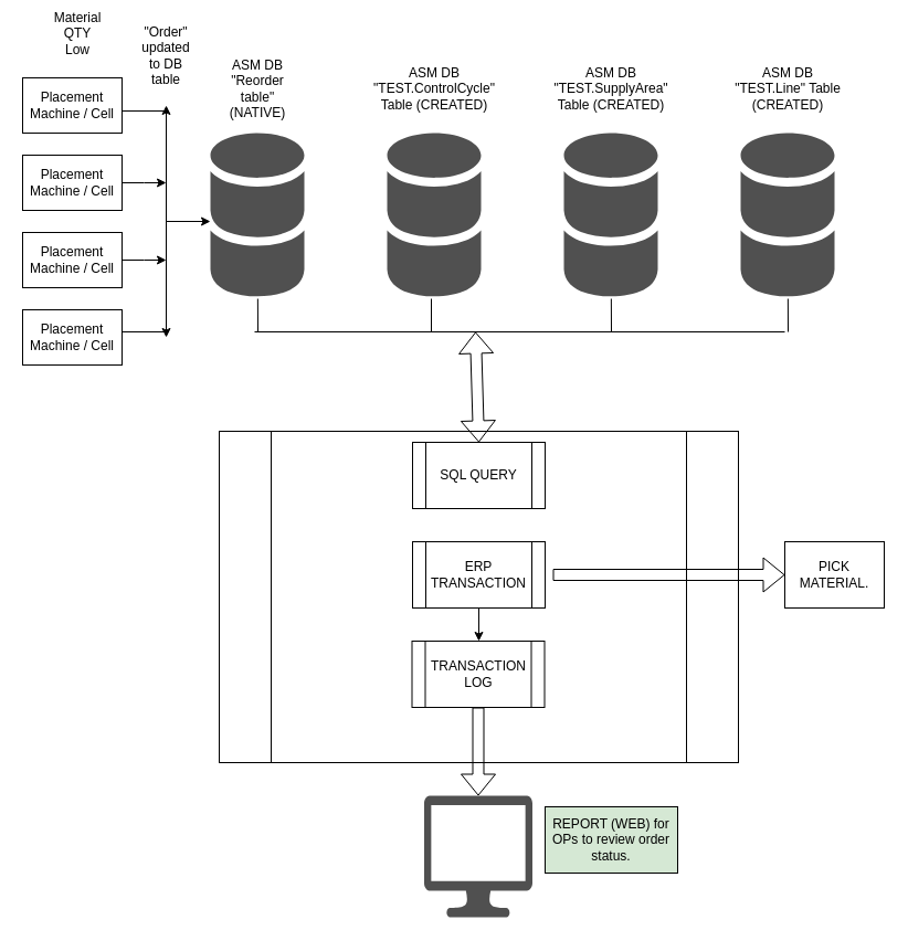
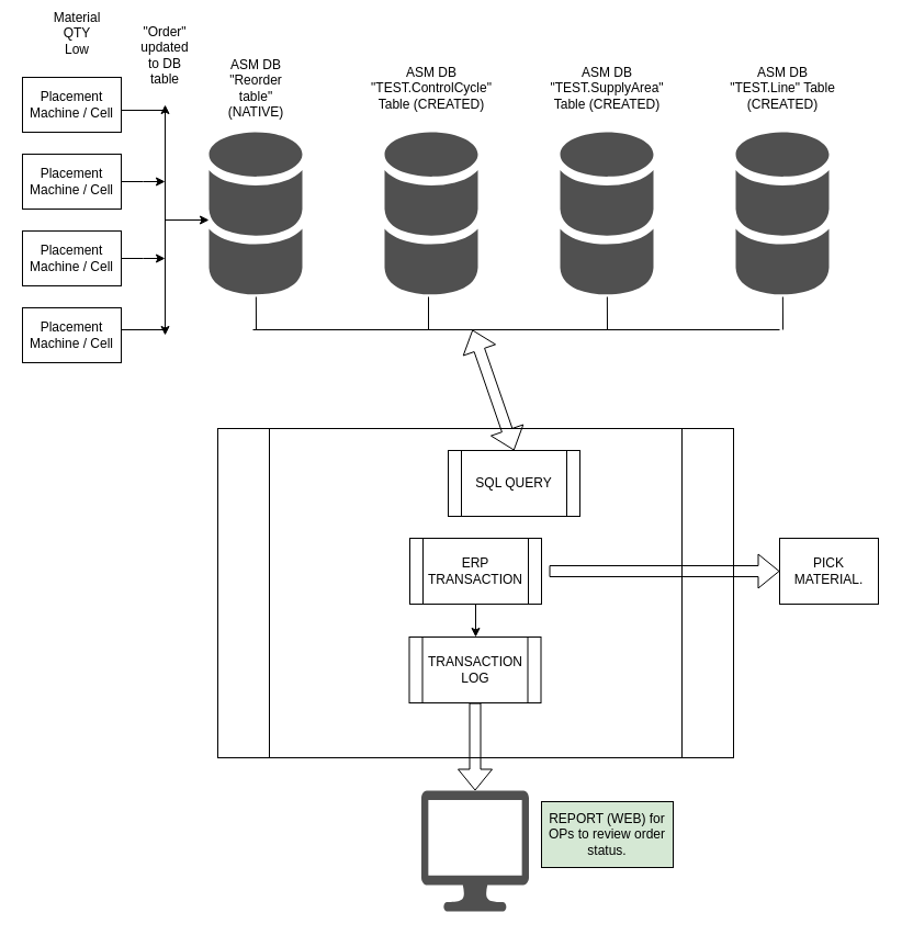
  <mxCell id="0" />
  <mxCell id="1" parent="0" />
  <mxCell id="2" value="" style="sketch=0;shadow=0;dashed=0;html=1;strokeColor=none;fillColor=#505050;labelPosition=center;verticalLabelPosition=bottom;verticalAlign=top;outlineConnect=0;align=center;shape=mxgraph.office.databases.database_mini_2;" vertex="1" parent="1"><mxGeometry x="190" y="120" width="85" height="150" as="geometry" /></mxCell>
  <mxCell id="3" style="edgeStyle=orthogonalEdgeStyle;rounded=0;orthogonalLoop=1;jettySize=auto;html=1;exitX=1;exitY=0.5;exitDx=0;exitDy=0;" edge="1" parent="1" source="4"><mxGeometry relative="1" as="geometry"><mxPoint x="150" y="95" as="targetPoint" /><Array as="points"><mxPoint x="110" y="100" /><mxPoint x="150" y="100" /></Array></mxGeometry></mxCell>
  <mxCell id="4" value="Placement Machine / Cell" style="rounded=0;whiteSpace=wrap;html=1;" vertex="1" parent="1"><mxGeometry x="20" y="70" width="90" height="50" as="geometry" /></mxCell>
  <mxCell id="5" style="edgeStyle=orthogonalEdgeStyle;rounded=0;orthogonalLoop=1;jettySize=auto;html=1;exitX=1;exitY=0.5;exitDx=0;exitDy=0;" edge="1" parent="1" source="6"><mxGeometry relative="1" as="geometry"><mxPoint x="150" y="165" as="targetPoint" /></mxGeometry></mxCell>
  <mxCell id="6" value="Placement Machine / Cell" style="rounded=0;whiteSpace=wrap;html=1;" vertex="1" parent="1"><mxGeometry x="20" y="140" width="90" height="50" as="geometry" /></mxCell>
  <mxCell id="7" style="edgeStyle=orthogonalEdgeStyle;rounded=0;orthogonalLoop=1;jettySize=auto;html=1;exitX=1;exitY=0.5;exitDx=0;exitDy=0;" edge="1" parent="1" source="8"><mxGeometry relative="1" as="geometry"><mxPoint x="150" y="235" as="targetPoint" /></mxGeometry></mxCell>
  <mxCell id="8" value="Placement Machine / Cell" style="rounded=0;whiteSpace=wrap;html=1;" vertex="1" parent="1"><mxGeometry x="20" y="210" width="90" height="50" as="geometry" /></mxCell>
  <mxCell id="9" style="edgeStyle=orthogonalEdgeStyle;rounded=0;orthogonalLoop=1;jettySize=auto;html=1;exitX=1;exitY=0.5;exitDx=0;exitDy=0;" edge="1" parent="1" source="10"><mxGeometry relative="1" as="geometry"><mxPoint x="150" y="305" as="targetPoint" /><Array as="points"><mxPoint x="110" y="300" /><mxPoint x="150" y="300" /></Array></mxGeometry></mxCell>
  <mxCell id="10" value="Placement Machine / Cell" style="rounded=0;whiteSpace=wrap;html=1;" vertex="1" parent="1"><mxGeometry x="20" y="280" width="90" height="50" as="geometry" /></mxCell>
  <mxCell id="11" value="" style="endArrow=none;html=1;" edge="1" parent="1"><mxGeometry width="50" height="50" relative="1" as="geometry"><mxPoint x="150" y="300" as="sourcePoint" /><mxPoint x="150" y="100" as="targetPoint" /></mxGeometry></mxCell>
  <mxCell id="12" value="" style="endArrow=classic;html=1;" edge="1" parent="1"><mxGeometry width="50" height="50" relative="1" as="geometry"><mxPoint x="150" y="200" as="sourcePoint" /><mxPoint x="190" y="200" as="targetPoint" /></mxGeometry></mxCell>
  <mxCell id="13" value="Material QTY Low" style="text;html=1;strokeColor=none;fillColor=none;align=center;verticalAlign=middle;whiteSpace=wrap;rounded=0;" vertex="1" parent="1"><mxGeometry x="50" y="20" width="40" height="20" as="geometry" /></mxCell>
  <mxCell id="14" value="&quot;Order&quot; updated to DB table" style="text;html=1;strokeColor=none;fillColor=none;align=center;verticalAlign=middle;whiteSpace=wrap;rounded=0;" vertex="1" parent="1"><mxGeometry x="130" y="40" width="40" height="20" as="geometry" /></mxCell>
  <mxCell id="15" value="ASM DB &quot;Reorder table&quot; (NATIVE)" style="text;html=1;strokeColor=none;fillColor=none;align=center;verticalAlign=middle;whiteSpace=wrap;rounded=0;" vertex="1" parent="1"><mxGeometry x="212.5" y="70" width="40" height="20" as="geometry" /></mxCell>
  <mxCell id="16" value="" style="sketch=0;shadow=0;dashed=0;html=1;strokeColor=none;fillColor=#505050;labelPosition=center;verticalLabelPosition=bottom;verticalAlign=top;outlineConnect=0;align=center;shape=mxgraph.office.databases.database_mini_2;" vertex="1" parent="1"><mxGeometry x="350" y="120" width="85" height="150" as="geometry" /></mxCell>
  <mxCell id="17" value="ASM DB &quot;TEST.ControlCycle&quot; Table (CREATED)" style="text;html=1;strokeColor=none;fillColor=none;align=center;verticalAlign=middle;whiteSpace=wrap;rounded=0;" vertex="1" parent="1"><mxGeometry x="372.5" y="70" width="40" height="20" as="geometry" /></mxCell>
  <mxCell id="18" value="" style="sketch=0;shadow=0;dashed=0;html=1;strokeColor=none;fillColor=#505050;labelPosition=center;verticalLabelPosition=bottom;verticalAlign=top;outlineConnect=0;align=center;shape=mxgraph.office.databases.database_mini_2;" vertex="1" parent="1"><mxGeometry x="510" y="120" width="85" height="150" as="geometry" /></mxCell>
  <mxCell id="19" value="ASM DB &quot;TEST.SupplyArea&quot; Table (CREATED)" style="text;html=1;strokeColor=none;fillColor=none;align=center;verticalAlign=middle;whiteSpace=wrap;rounded=0;" vertex="1" parent="1"><mxGeometry x="532.5" y="70" width="40" height="20" as="geometry" /></mxCell>
  <mxCell id="20" value="" style="sketch=0;shadow=0;dashed=0;html=1;strokeColor=none;fillColor=#505050;labelPosition=center;verticalLabelPosition=bottom;verticalAlign=top;outlineConnect=0;align=center;shape=mxgraph.office.databases.database_mini_2;" vertex="1" parent="1"><mxGeometry x="670" y="120" width="85" height="150" as="geometry" /></mxCell>
  <mxCell id="21" value="ASM DB &quot;TEST.Line&quot; Table (CREATED)" style="text;html=1;strokeColor=none;fillColor=none;align=center;verticalAlign=middle;whiteSpace=wrap;rounded=0;" vertex="1" parent="1"><mxGeometry x="657.5" y="70" width="110" height="20" as="geometry" /></mxCell>
  <mxCell id="22" value="" style="endArrow=none;html=1;" edge="1" parent="1"><mxGeometry width="50" height="50" relative="1" as="geometry"><mxPoint x="230" y="300" as="sourcePoint" /><mxPoint x="710" y="300" as="targetPoint" /></mxGeometry></mxCell>
  <mxCell id="23" value="" style="endArrow=none;html=1;" edge="1" parent="1" target="2"><mxGeometry width="50" height="50" relative="1" as="geometry"><mxPoint x="233" y="300" as="sourcePoint" /><mxPoint x="270" y="280" as="targetPoint" /></mxGeometry></mxCell>
  <mxCell id="24" value="" style="endArrow=none;html=1;" edge="1" parent="1"><mxGeometry width="50" height="50" relative="1" as="geometry"><mxPoint x="390" y="300" as="sourcePoint" /><mxPoint x="390" y="270" as="targetPoint" /></mxGeometry></mxCell>
  <mxCell id="25" value="" style="endArrow=none;html=1;" edge="1" parent="1" target="18"><mxGeometry width="50" height="50" relative="1" as="geometry"><mxPoint x="553" y="300" as="sourcePoint" /><mxPoint x="400" y="280" as="targetPoint" /></mxGeometry></mxCell>
  <mxCell id="26" value="" style="endArrow=none;html=1;" edge="1" parent="1" target="20"><mxGeometry width="50" height="50" relative="1" as="geometry"><mxPoint x="713" y="300" as="sourcePoint" /><mxPoint x="562.857" y="280" as="targetPoint" /></mxGeometry></mxCell>
  <mxCell id="27" value="" style="shape=process;whiteSpace=wrap;html=1;backgroundOutline=1;" vertex="1" parent="1"><mxGeometry x="198" y="390" width="470" height="300" as="geometry" /></mxCell>
  <mxCell id="28" value="" style="shape=flexArrow;endArrow=classic;startArrow=classic;html=1;exitX=0.5;exitY=0;exitDx=0;exitDy=0;" edge="1" parent="1" source="29"><mxGeometry width="100" height="100" relative="1" as="geometry"><mxPoint x="430" y="390" as="sourcePoint" /><mxPoint x="430" y="300" as="targetPoint" /></mxGeometry></mxCell>
- <mxCell id="29" value="SQL QUERY" style="shape=process;whiteSpace=wrap;html=1;backgroundOutline=1;" vertex="1" parent="1"><mxGeometry x="373" y="400" width="120" height="60" as="geometry" /></mxCell>
+ <mxCell id="29" value="SQL QUERY" style="shape=process;whiteSpace=wrap;html=1;backgroundOutline=1;" vertex="1" parent="1"><mxGeometry x="408" y="410" width="120" height="60" as="geometry" /></mxCell>
  <mxCell id="30" value="ERP TRANSACTION" style="shape=process;whiteSpace=wrap;html=1;backgroundOutline=1;" vertex="1" parent="1"><mxGeometry x="373" y="490" width="120" height="60" as="geometry" /></mxCell>
  <mxCell id="31" value="TRANSACTION LOG" style="shape=process;whiteSpace=wrap;html=1;backgroundOutline=1;" vertex="1" parent="1"><mxGeometry x="372.5" y="580" width="120" height="60" as="geometry" /></mxCell>
  <mxCell id="32" value="" style="sketch=0;pointerEvents=1;shadow=0;dashed=0;html=1;strokeColor=none;fillColor=#505050;labelPosition=center;verticalLabelPosition=bottom;verticalAlign=top;outlineConnect=0;align=center;shape=mxgraph.office.devices.lcd_monitor;" vertex="1" parent="1"><mxGeometry x="383.5" y="720" width="98" height="110" as="geometry" /></mxCell>
  <mxCell id="33" value="" style="shape=flexArrow;endArrow=classic;html=1;exitX=0.5;exitY=1;exitDx=0;exitDy=0;" edge="1" parent="1" source="31" target="32"><mxGeometry width="50" height="50" relative="1" as="geometry"><mxPoint x="370" y="650" as="sourcePoint" /><mxPoint x="430" y="710" as="targetPoint" /></mxGeometry></mxCell>
  <mxCell id="34" value="" style="endArrow=classic;html=1;exitX=0.5;exitY=1;exitDx=0;exitDy=0;" edge="1" parent="1" source="30"><mxGeometry width="50" height="50" relative="1" as="geometry"><mxPoint x="410" y="520" as="sourcePoint" /><mxPoint x="433" y="580" as="targetPoint" /></mxGeometry></mxCell>
  <mxCell id="35" value="" style="shape=flexArrow;endArrow=classic;html=1;" edge="1" parent="1"><mxGeometry width="50" height="50" relative="1" as="geometry"><mxPoint x="500" y="520" as="sourcePoint" /><mxPoint x="710" y="520" as="targetPoint" /></mxGeometry></mxCell>
  <mxCell id="36" value="PICK MATERIAL." style="rounded=0;whiteSpace=wrap;html=1;" vertex="1" parent="1"><mxGeometry x="710" y="490" width="90" height="60" as="geometry" /></mxCell>
  <mxCell id="37" value="REPORT (WEB) for OPs to review order status." style="rounded=0;whiteSpace=wrap;html=1;fillColor=#d5e8d4;" vertex="1" parent="1"><mxGeometry x="493" y="730" width="120" height="60" as="geometry" /></mxCell>
